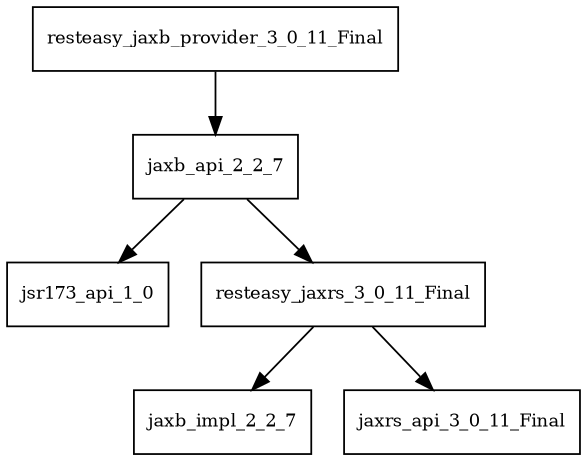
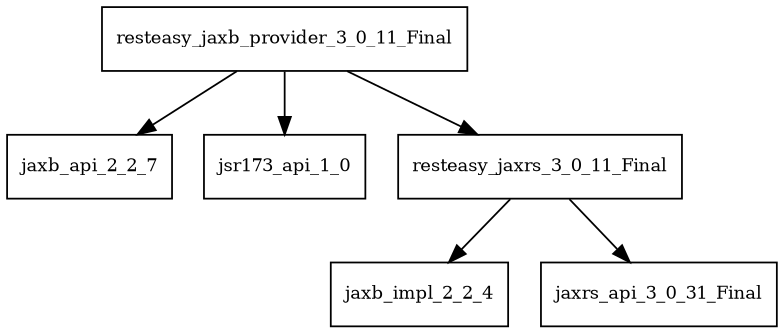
  digraph {
    node [fontsize=10.0 shape=box]
    resteasy_jaxb_provider_3_0_11_Final
    jaxb_api_2_2_7
    jsr173_api_1_0
    resteasy_jaxrs_3_0_11_Final
-   jaxb_impl_2_2_7
-   jaxrs_api_3_0_11_Final
+   jaxb_impl_2_2_7 [label=jaxb_impl_2_2_4]
+   jaxrs_api_3_0_11_Final [label=jaxrs_api_3_0_31_Final]
    resteasy_jaxb_provider_3_0_11_Final -> jaxb_api_2_2_7
-   jaxb_api_2_2_7 -> jsr173_api_1_0
-   jaxb_api_2_2_7 -> resteasy_jaxrs_3_0_11_Final
+   resteasy_jaxb_provider_3_0_11_Final -> jsr173_api_1_0
+   resteasy_jaxb_provider_3_0_11_Final -> resteasy_jaxrs_3_0_11_Final
    resteasy_jaxrs_3_0_11_Final -> jaxb_impl_2_2_7
    resteasy_jaxrs_3_0_11_Final -> jaxrs_api_3_0_11_Final
  }
